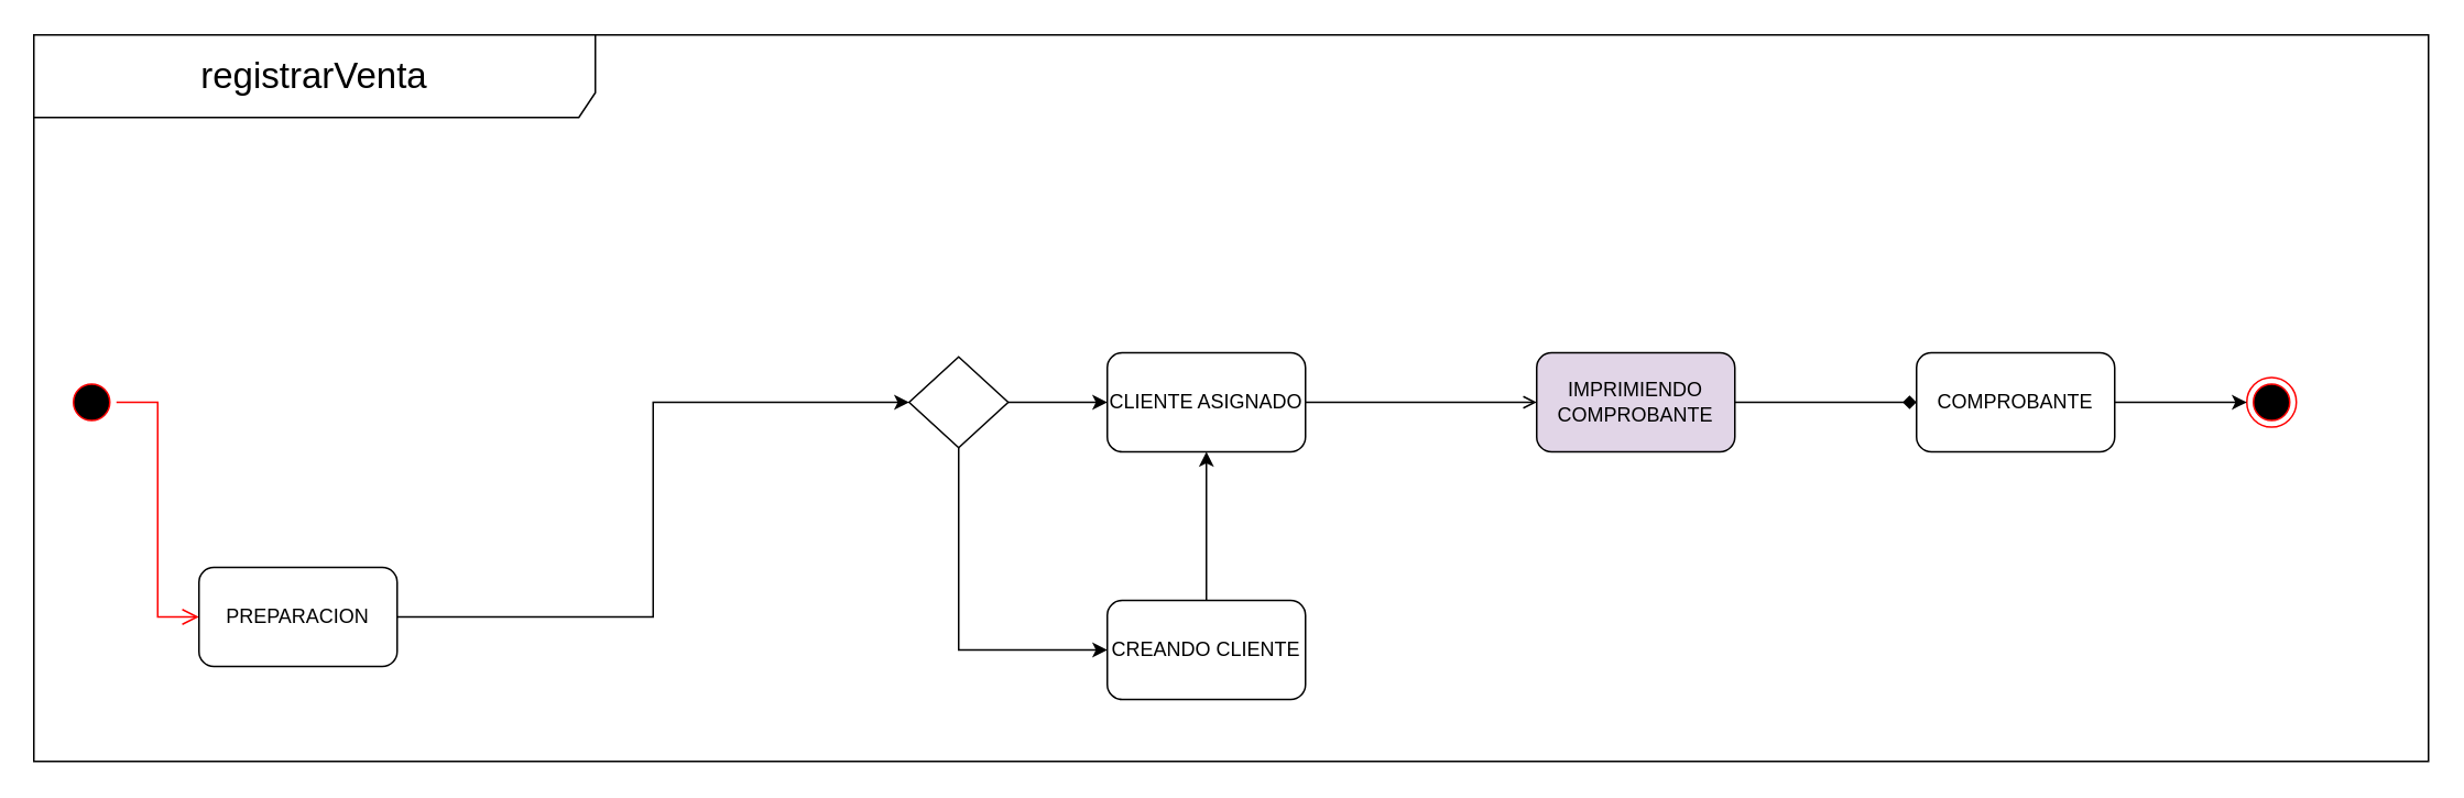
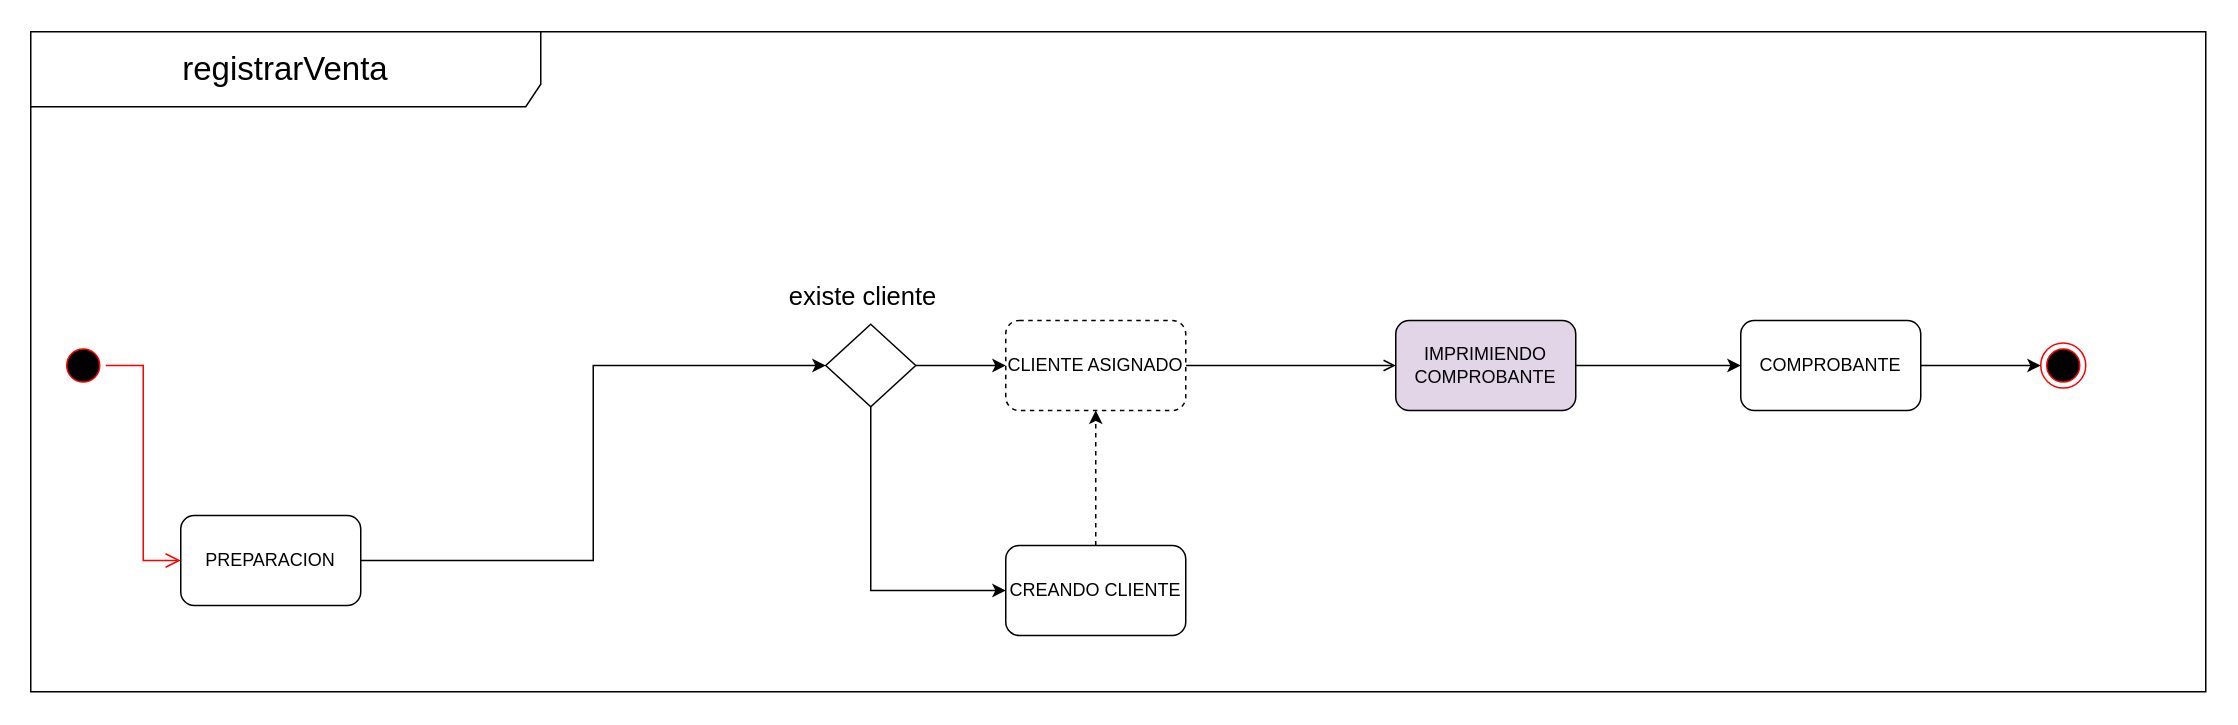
  <mxCell id="0" />
  <mxCell id="1" parent="0" />
  <mxCell id="2" value="&lt;span style=&quot;font-size: 22px;&quot;&gt;registrarVenta&lt;/span&gt;" style="shape=umlFrame;whiteSpace=wrap;html=1;width=340;height=50;" parent="1" vertex="1"><mxGeometry x="20" y="20.5" width="1450" height="440" as="geometry" /></mxCell>
  <mxCell id="3" value="" style="ellipse;html=1;shape=endState;fillColor=#000000;strokeColor=#ff0000;" parent="1" vertex="1"><mxGeometry x="1360" y="228" width="30" height="30" as="geometry" /></mxCell>
  <mxCell id="4" value="" style="ellipse;html=1;shape=startState;fillColor=#000000;strokeColor=#ff0000;" parent="1" vertex="1"><mxGeometry x="40" y="228" width="30" height="30" as="geometry" /></mxCell>
  <mxCell id="5" value="" style="edgeStyle=orthogonalEdgeStyle;html=1;verticalAlign=bottom;endArrow=open;endSize=8;strokeColor=#ff0000;rounded=0;entryX=0;entryY=0.5;entryDx=0;entryDy=0;" parent="1" source="4" target="6" edge="1"><mxGeometry relative="1" as="geometry"><mxPoint x="160" y="208" as="targetPoint" /></mxGeometry></mxCell>
  <mxCell id="6" value="PREPARACION" style="rounded=1;whiteSpace=wrap;html=1;" parent="1" vertex="1"><mxGeometry x="120" y="343" width="120" height="60" as="geometry" /></mxCell>
- <mxCell id="7" style="edgeStyle=orthogonalEdgeStyle;rounded=0;orthogonalLoop=1;jettySize=auto;html=1;fontSize=17;entryX=0;entryY=0.5;entryDx=0;entryDy=0;endArrow=diamond;" parent="1" source="8" edge="1" target="17"><mxGeometry relative="1" as="geometry"><mxPoint x="1200" y="241" as="targetPoint" /></mxGeometry></mxCell>
+ <mxCell id="7" style="edgeStyle=orthogonalEdgeStyle;rounded=0;orthogonalLoop=1;jettySize=auto;html=1;fontSize=17;entryX=0;entryY=0.5;entryDx=0;entryDy=0;" parent="1" source="8" edge="1" target="17"><mxGeometry relative="1" as="geometry"><mxPoint x="1200" y="241" as="targetPoint" /></mxGeometry></mxCell>
  <mxCell id="8" value="IMPRIMIENDO COMPROBANTE" style="rounded=1;whiteSpace=wrap;html=1;fillColor=#e1d5e7;" parent="1" vertex="1"><mxGeometry x="930" y="213" width="120" height="60" as="geometry" /></mxCell>
  <mxCell id="9" style="edgeStyle=orthogonalEdgeStyle;rounded=0;orthogonalLoop=1;jettySize=auto;html=1;entryX=0;entryY=0.5;entryDx=0;entryDy=0;fontSize=22;exitX=1;exitY=0.5;exitDx=0;exitDy=0;" parent="1" source="6" target="14" edge="1"><mxGeometry relative="1" as="geometry"><mxPoint x="490" y="243" as="sourcePoint" /></mxGeometry></mxCell>
  <mxCell id="10" style="edgeStyle=orthogonalEdgeStyle;rounded=0;orthogonalLoop=1;jettySize=auto;html=1;exitX=1;exitY=0.5;exitDx=0;exitDy=0;fontSize=17;entryX=0;entryY=0.5;entryDx=0;entryDy=0;endArrow=open;" parent="1" source="11" target="8" edge="1"><mxGeometry relative="1" as="geometry"><mxPoint x="880" y="243" as="targetPoint" /></mxGeometry></mxCell>
- <mxCell id="11" value="CLIENTE ASIGNADO" style="rounded=1;whiteSpace=wrap;html=1;" parent="1" vertex="1"><mxGeometry x="670" y="213" width="120" height="60" as="geometry" /></mxCell>
+ <mxCell id="11" value="CLIENTE ASIGNADO" style="rounded=1;whiteSpace=wrap;html=1;dashed=1;" parent="1" vertex="1"><mxGeometry x="670" y="213" width="120" height="60" as="geometry" /></mxCell>
  <mxCell id="12" style="edgeStyle=orthogonalEdgeStyle;rounded=0;orthogonalLoop=1;jettySize=auto;html=1;fontSize=17;" parent="1" source="14" target="11" edge="1"><mxGeometry relative="1" as="geometry" /></mxCell>
  <mxCell id="13" style="edgeStyle=orthogonalEdgeStyle;rounded=0;orthogonalLoop=1;jettySize=auto;html=1;entryX=0;entryY=0.5;entryDx=0;entryDy=0;" edge="1" parent="1" source="14" target="19"><mxGeometry relative="1" as="geometry"><Array as="points"><mxPoint x="580" y="393" /></Array></mxGeometry></mxCell>
  <mxCell id="14" value="" style="rhombus;whiteSpace=wrap;html=1;fontSize=22;" parent="1" vertex="1"><mxGeometry x="550" y="215.5" width="60" height="55" as="geometry" /></mxCell>
+ <mxCell id="15" value="&lt;span style=&quot;font-size: 17px;&quot;&gt;existe cliente&lt;/span&gt;" style="text;html=1;strokeColor=none;fillColor=none;align=center;verticalAlign=middle;whiteSpace=wrap;rounded=0;fontSize=22;" parent="1" vertex="1"><mxGeometry x="500" y="180.5" width="150" height="30" as="geometry" /></mxCell>
  <mxCell id="16" style="edgeStyle=orthogonalEdgeStyle;rounded=0;orthogonalLoop=1;jettySize=auto;html=1;exitX=1;exitY=0.5;exitDx=0;exitDy=0;entryX=0;entryY=0.5;entryDx=0;entryDy=0;" parent="1" source="17" target="3" edge="1"><mxGeometry relative="1" as="geometry" /></mxCell>
  <mxCell id="17" value="COMPROBANTE" style="rounded=1;whiteSpace=wrap;html=1;" parent="1" vertex="1"><mxGeometry x="1160" y="213" width="120" height="60" as="geometry" /></mxCell>
- <mxCell id="18" style="edgeStyle=orthogonalEdgeStyle;rounded=0;orthogonalLoop=1;jettySize=auto;html=1;entryX=0.5;entryY=1;entryDx=0;entryDy=0;" edge="1" parent="1" source="19" target="11"><mxGeometry relative="1" as="geometry" /></mxCell>
+ <mxCell id="18" style="edgeStyle=orthogonalEdgeStyle;rounded=0;orthogonalLoop=1;jettySize=auto;html=1;entryX=0.5;entryY=1;entryDx=0;entryDy=0;dashed=1;" edge="1" parent="1" source="19" target="11"><mxGeometry relative="1" as="geometry" /></mxCell>
  <mxCell id="19" value="CREANDO CLIENTE" style="rounded=1;whiteSpace=wrap;html=1;" vertex="1" parent="1"><mxGeometry x="670" y="363" width="120" height="60" as="geometry" /></mxCell>
